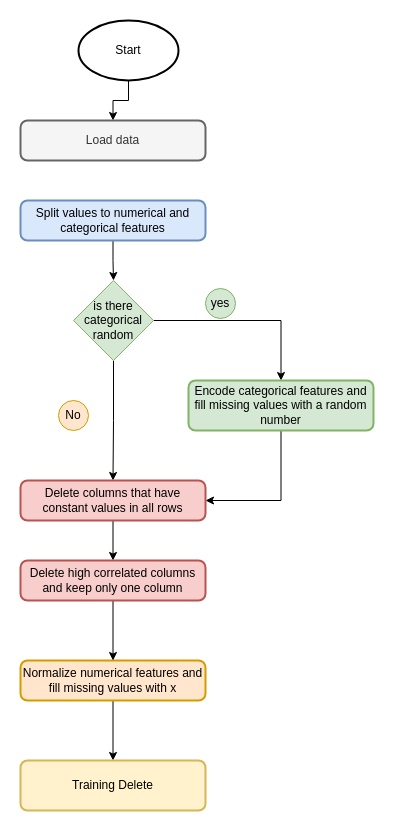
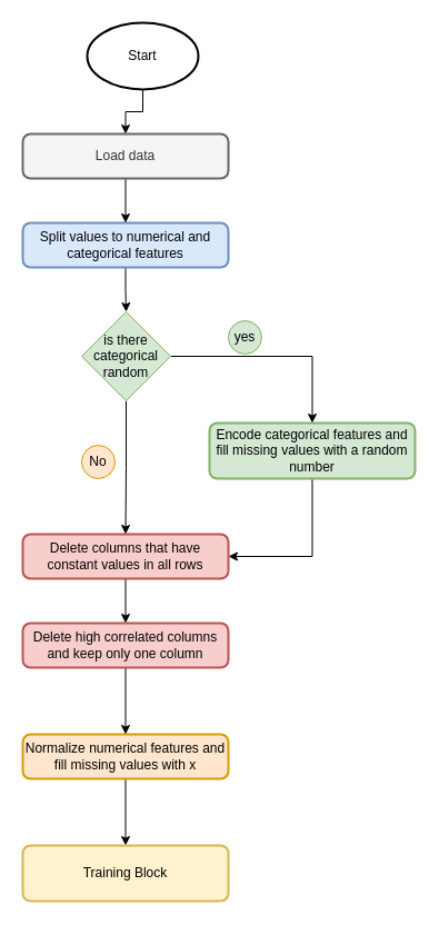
  <mxCell id="0" />
  <mxCell id="1" parent="0" />
  <mxCell id="2" value="" style="edgeStyle=orthogonalEdgeStyle;rounded=0;orthogonalLoop=1;jettySize=auto;html=1;" parent="1" source="3" target="7" edge="1"><mxGeometry relative="1" as="geometry" /></mxCell>
  <mxCell id="3" value="Start" style="strokeWidth=2;html=1;shape=mxgraph.flowchart.start_1;whiteSpace=wrap;" parent="1" vertex="1"><mxGeometry x="78" y="20" width="100" height="60" as="geometry" /></mxCell>
  <mxCell id="4" value="" style="edgeStyle=orthogonalEdgeStyle;rounded=0;orthogonalLoop=1;jettySize=auto;html=1;" parent="1" source="5" target="10" edge="1"><mxGeometry relative="1" as="geometry" /></mxCell>
  <mxCell id="5" value="Split values to numerical and categorical features" style="rounded=1;whiteSpace=wrap;html=1;absoluteArcSize=1;arcSize=14;strokeWidth=2;fillColor=#dae8fc;strokeColor=#6c8ebf;" parent="1" vertex="1"><mxGeometry x="20" y="200" width="185" height="40" as="geometry" /></mxCell>
+ <mxCell id="6" value="" style="edgeStyle=orthogonalEdgeStyle;rounded=0;orthogonalLoop=1;jettySize=auto;html=1;" parent="1" source="7" target="5" edge="1"><mxGeometry relative="1" as="geometry" /></mxCell>
  <mxCell id="7" value="Load data" style="rounded=1;whiteSpace=wrap;html=1;absoluteArcSize=1;arcSize=14;strokeWidth=2;fillColor=#f5f5f5;strokeColor=#666666;fontColor=#333333;" parent="1" vertex="1"><mxGeometry x="20" y="120" width="185" height="40" as="geometry" /></mxCell>
  <mxCell id="8" style="edgeStyle=orthogonalEdgeStyle;rounded=0;orthogonalLoop=1;jettySize=auto;html=1;entryX=0.5;entryY=0;entryDx=0;entryDy=0;" parent="1" source="10" target="12" edge="1"><mxGeometry relative="1" as="geometry" /></mxCell>
  <mxCell id="9" style="edgeStyle=orthogonalEdgeStyle;rounded=0;orthogonalLoop=1;jettySize=auto;html=1;entryX=0.5;entryY=0;entryDx=0;entryDy=0;" parent="1" source="10" target="19" edge="1"><mxGeometry relative="1" as="geometry" /></mxCell>
  <mxCell id="10" value="is there categorical random" style="rhombus;whiteSpace=wrap;html=1;fillColor=#d5e8d4;strokeColor=#82b366;" parent="1" vertex="1"><mxGeometry x="73" y="280" width="80" height="80" as="geometry" /></mxCell>
  <mxCell id="11" style="edgeStyle=orthogonalEdgeStyle;rounded=0;orthogonalLoop=1;jettySize=auto;html=1;exitX=0.5;exitY=1;exitDx=0;exitDy=0;entryX=1;entryY=0.5;entryDx=0;entryDy=0;" parent="1" source="12" target="19" edge="1"><mxGeometry relative="1" as="geometry" /></mxCell>
  <mxCell id="12" value="Encode categorical features and fill missing values with a random number" style="rounded=1;whiteSpace=wrap;html=1;absoluteArcSize=1;arcSize=14;strokeWidth=2;fillColor=#d5e8d4;strokeColor=#82b366;" parent="1" vertex="1"><mxGeometry x="188" y="380" width="185" height="50" as="geometry" /></mxCell>
  <mxCell id="13" value="yes" style="ellipse;whiteSpace=wrap;html=1;aspect=fixed;fillColor=#d5e8d4;strokeColor=#82b366;" parent="1" vertex="1"><mxGeometry x="205" y="288" width="30" height="30" as="geometry" /></mxCell>
  <mxCell id="14" value="" style="edgeStyle=orthogonalEdgeStyle;rounded=0;orthogonalLoop=1;jettySize=auto;html=1;" parent="1" source="15" target="17" edge="1"><mxGeometry relative="1" as="geometry" /></mxCell>
  <mxCell id="15" value="Normalize numerical features and fill missing values with x" style="rounded=1;whiteSpace=wrap;html=1;absoluteArcSize=1;arcSize=14;strokeWidth=2;fillColor=#ffe6cc;strokeColor=#d79b00;" parent="1" vertex="1"><mxGeometry x="20" y="660" width="185" height="40" as="geometry" /></mxCell>
- <mxCell id="16" value="No" style="ellipse;whiteSpace=wrap;html=1;aspect=fixed;fillColor=#ffe6cc;strokeColor=#d79b00;" parent="1" vertex="1"><mxGeometry x="58" y="400" width="30" height="30" as="geometry" /></mxCell>
- <mxCell id="17" value="Training Delete" style="rounded=1;whiteSpace=wrap;html=1;absoluteArcSize=1;arcSize=14;strokeWidth=2;fillColor=#fff2cc;strokeColor=#d6b656;" parent="1" vertex="1"><mxGeometry x="20" y="760" width="185" height="50" as="geometry" /></mxCell>
+ <mxCell id="16" value="No" style="ellipse;whiteSpace=wrap;html=1;aspect=fixed;fillColor=#ffe6cc;strokeColor=#d79b00;" parent="1" vertex="1"><mxGeometry x="73" y="400" width="30" height="30" as="geometry" /></mxCell>
+ <mxCell id="17" value="Training Block" style="rounded=1;whiteSpace=wrap;html=1;absoluteArcSize=1;arcSize=14;strokeWidth=2;fillColor=#fff2cc;strokeColor=#d6b656;" parent="1" vertex="1"><mxGeometry x="20" y="760" width="185" height="50" as="geometry" /></mxCell>
  <mxCell id="18" value="" style="edgeStyle=orthogonalEdgeStyle;rounded=0;orthogonalLoop=1;jettySize=auto;html=1;" parent="1" source="19" target="21" edge="1"><mxGeometry relative="1" as="geometry" /></mxCell>
  <mxCell id="19" value="Delete columns that have constant values in all rows" style="rounded=1;whiteSpace=wrap;html=1;absoluteArcSize=1;arcSize=14;strokeWidth=2;fillColor=#f8cecc;strokeColor=#b85450;" parent="1" vertex="1"><mxGeometry x="20" y="480" width="185" height="40" as="geometry" /></mxCell>
  <mxCell id="20" style="edgeStyle=orthogonalEdgeStyle;rounded=0;orthogonalLoop=1;jettySize=auto;html=1;" parent="1" source="21" target="15" edge="1"><mxGeometry relative="1" as="geometry" /></mxCell>
  <mxCell id="21" value="Delete high correlated columns and keep only one column" style="rounded=1;whiteSpace=wrap;html=1;absoluteArcSize=1;arcSize=14;strokeWidth=2;fillColor=#f8cecc;strokeColor=#b85450;" parent="1" vertex="1"><mxGeometry x="20" y="560" width="185" height="40" as="geometry" /></mxCell>
